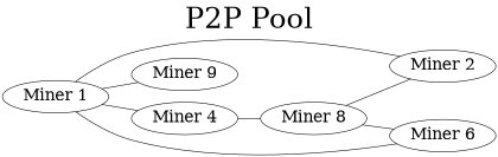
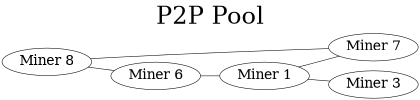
  graph {
    fontsize=45
    label="P2P Pool"
    labelloc=t
    rankdir=LR
    node [fontsize=25]
    "Miner 1"
-   "Miner 2"
-   "Miner 3" [label="Miner 9"]
-   "Miner 4"
+   "Miner 2" [label="Miner 7"]
+   "Miner 3"
    n5 [label="Miner 8"]
    "Miner 6"
    "Miner 1" -- "Miner 2"
    "Miner 1" -- "Miner 3"
-   "Miner 1" -- "Miner 4"
-   "Miner 4" -- n5
    n5 -- "Miner 2"
    n5 -- "Miner 6"
    "Miner 6" -- "Miner 1"
  }
